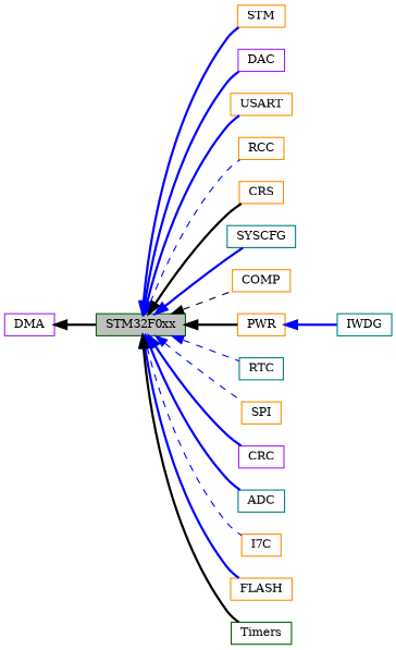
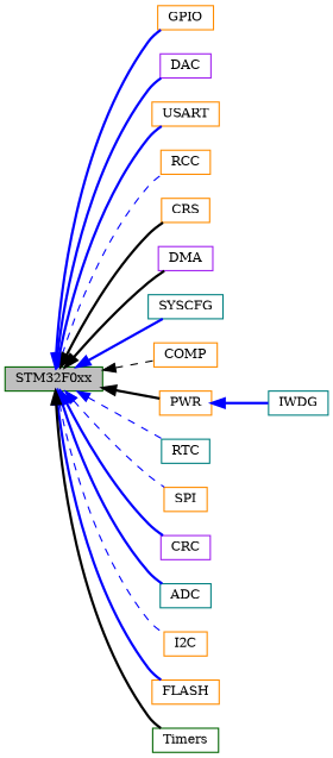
  digraph {
    fontname="DejaVu Serif"
    rankdir=LR
    node [color=darkorange fillcolor=white fontname="DejaVu Serif" fontsize=10 shape=record style=filled]
    edge [color=blue dir=back fontname="DejaVu Serif" fontsize=10 labelfontname=Helvetica labelfontsize=10 shape=plaintext style=bold]
-   n1 [height=0.2 label=STM width=0.4]
+   n1 [height=0.2 label=GPIO width=0.4]
    n2 [color=purple height=0.2 label=DAC width=0.4]
    n3 [height=0.2 label=USART width=0.4]
    n4 [height=0.2 label=RCC width=0.4]
    n5 [height=0.2 label=CRS width=0.4]
    n6 [color=teal height=0.2 label=IWDG width=0.4]
    n7 [color=purple height=0.2 label=DMA width=0.4]
    n8 [color=teal height=0.2 label=SYSCFG width=0.4]
    n9 [height=0.2 label=COMP width=0.4]
    n10 [height=0.2 label=PWR width=0.4]
    n11 [color=teal height=0.2 label=RTC width=0.4]
    n12 [height=0.2 label=SPI width=0.4]
    n13 [color=darkgreen fillcolor=grey75 fontcolor=black height=0.2 label=STM32F0xx width=0.4]
    n14 [color=purple height=0.2 label=CRC width=0.4]
    n15 [color=teal height=0.2 label=ADC width=0.4]
-   n16 [height=0.2 label=I7C width=0.4]
+   n16 [height=0.2 label=I2C width=0.4]
    n17 [height=0.2 label=FLASH width=0.4]
    n18 [color=darkgreen height=0.2 label=Timers width=0.4]
    n10 -> n6
    n13 -> n1
    n13 -> n2
    n13 -> n3
    n13 -> n4 [style=dashed]
    n13 -> n5 [color=black]
-   n7 -> n13 [color=black]
+   n13 -> n7 [color=black]
    n13 -> n8
    n13 -> n9 [color=black style=dashed]
    n13 -> n10 [color=black]
    n13 -> n11 [style=dashed]
    n13 -> n12 [style=dashed]
    n13 -> n14
    n13 -> n15
    n13 -> n16 [style=dashed]
    n13 -> n17
    n13 -> n18 [color=black]
  }
